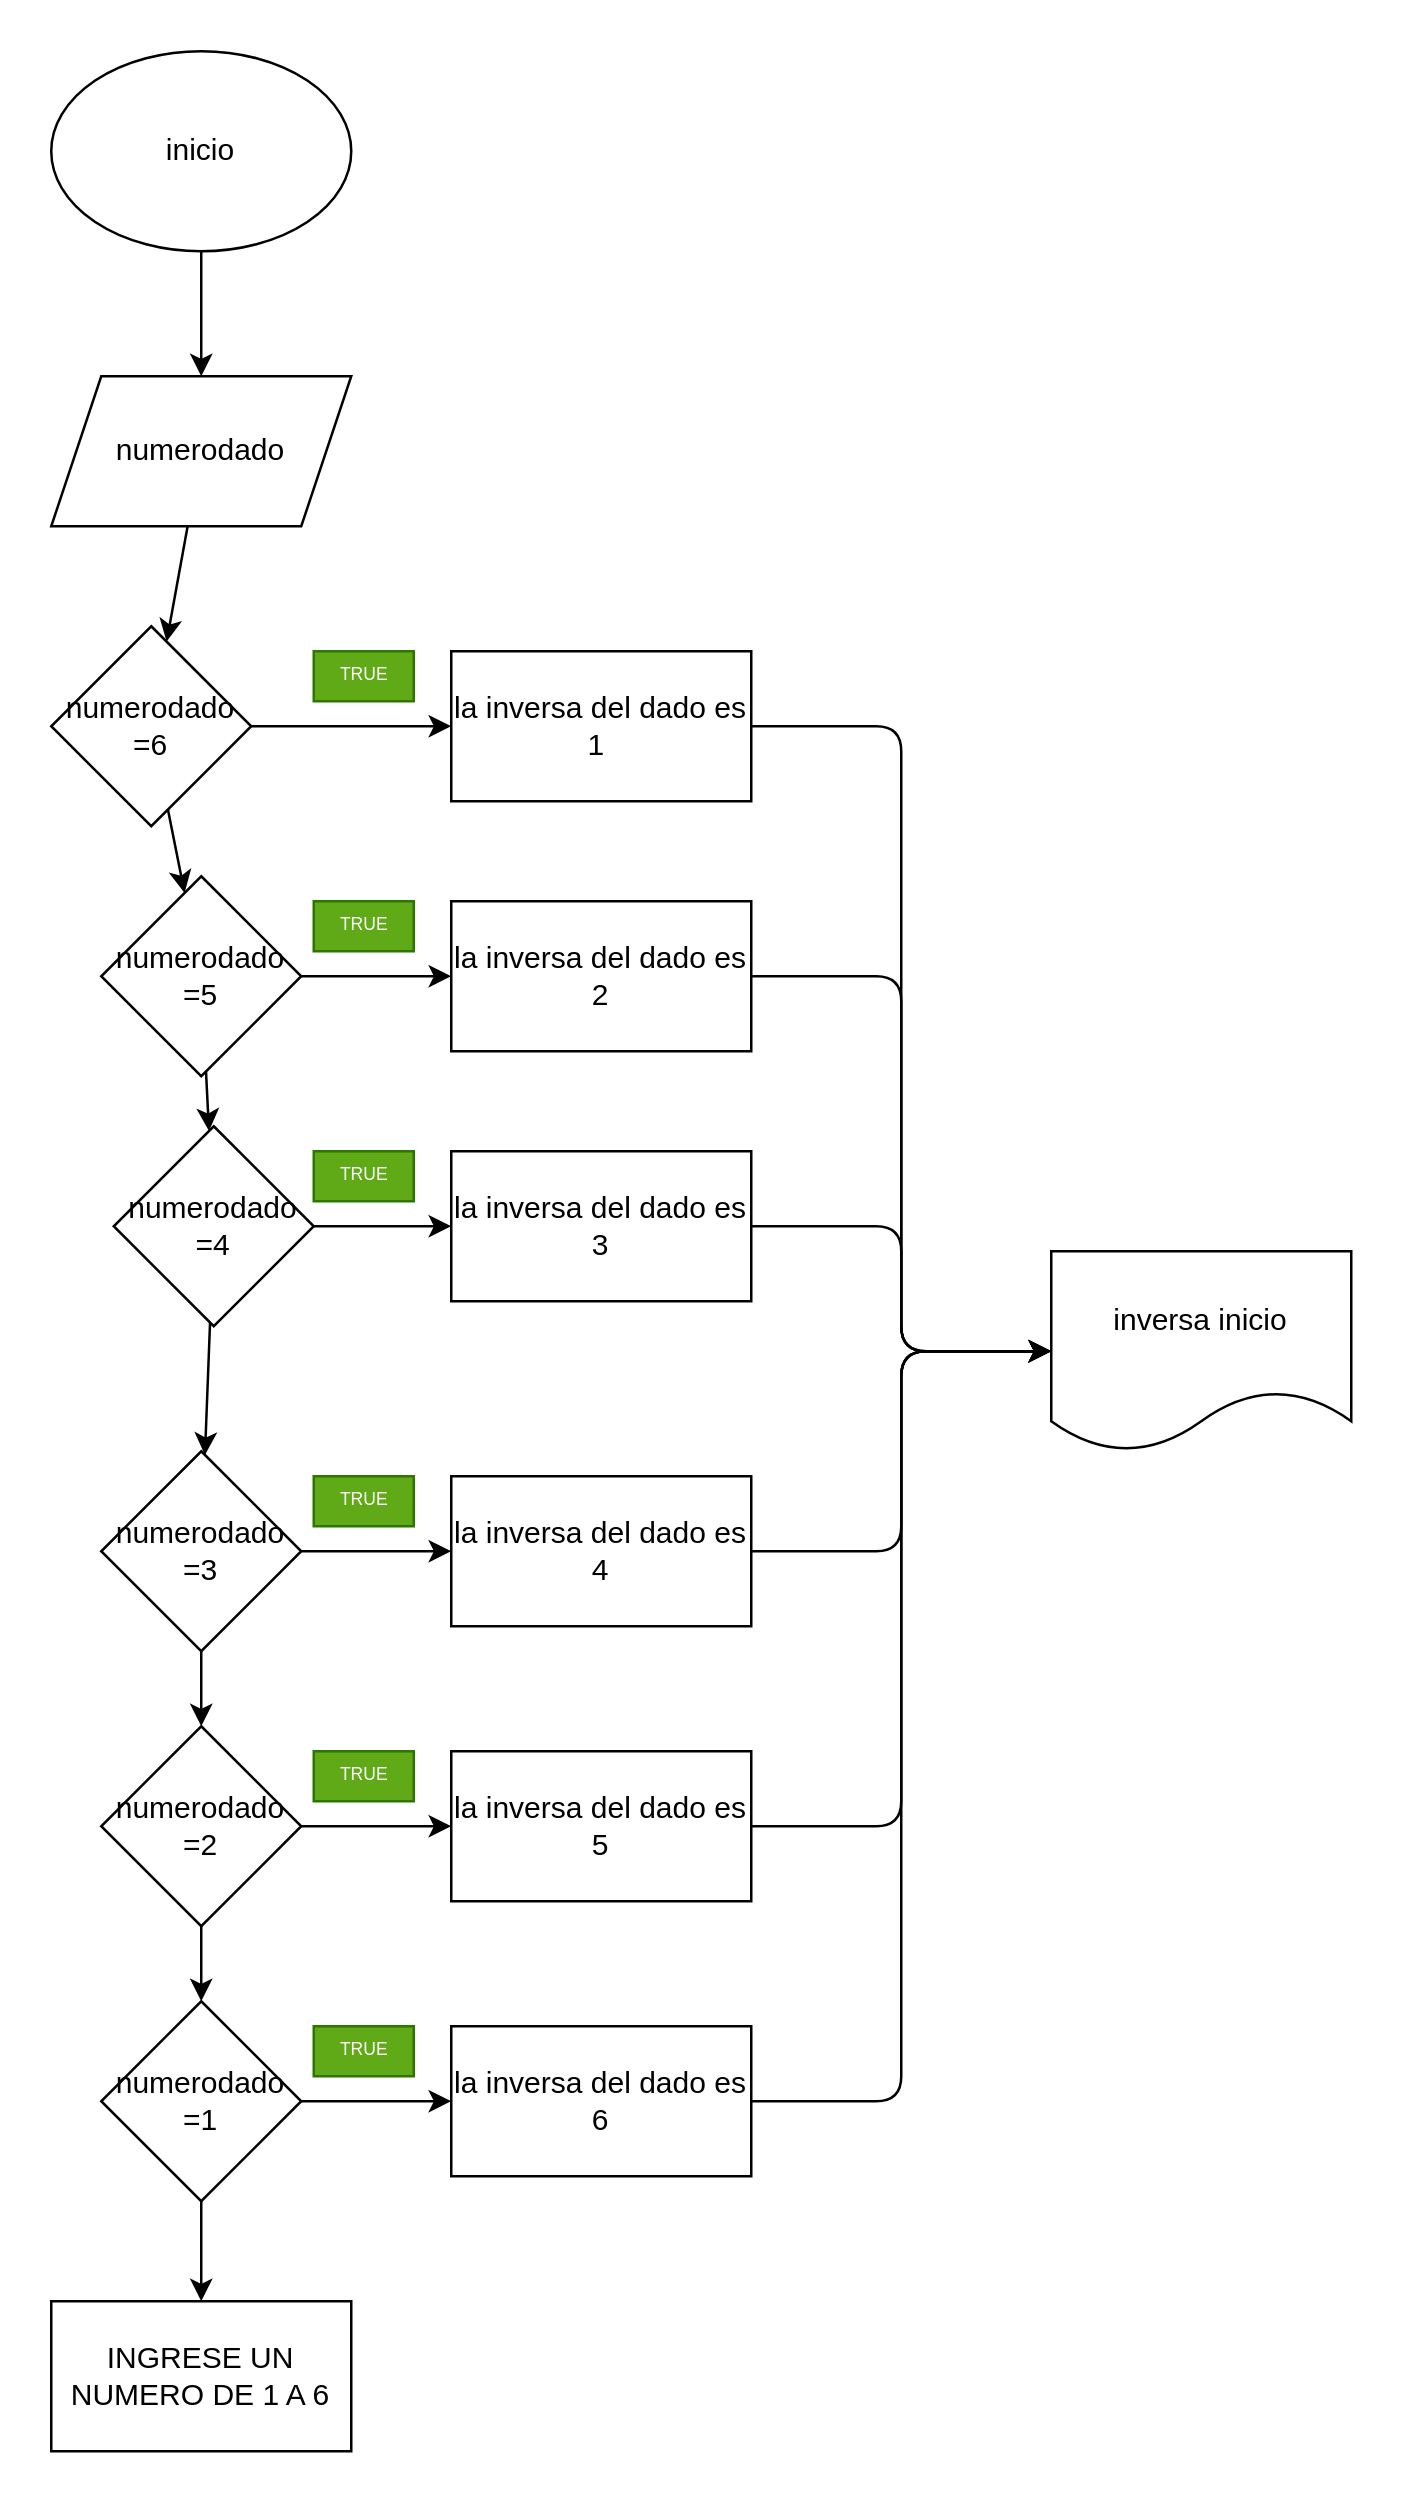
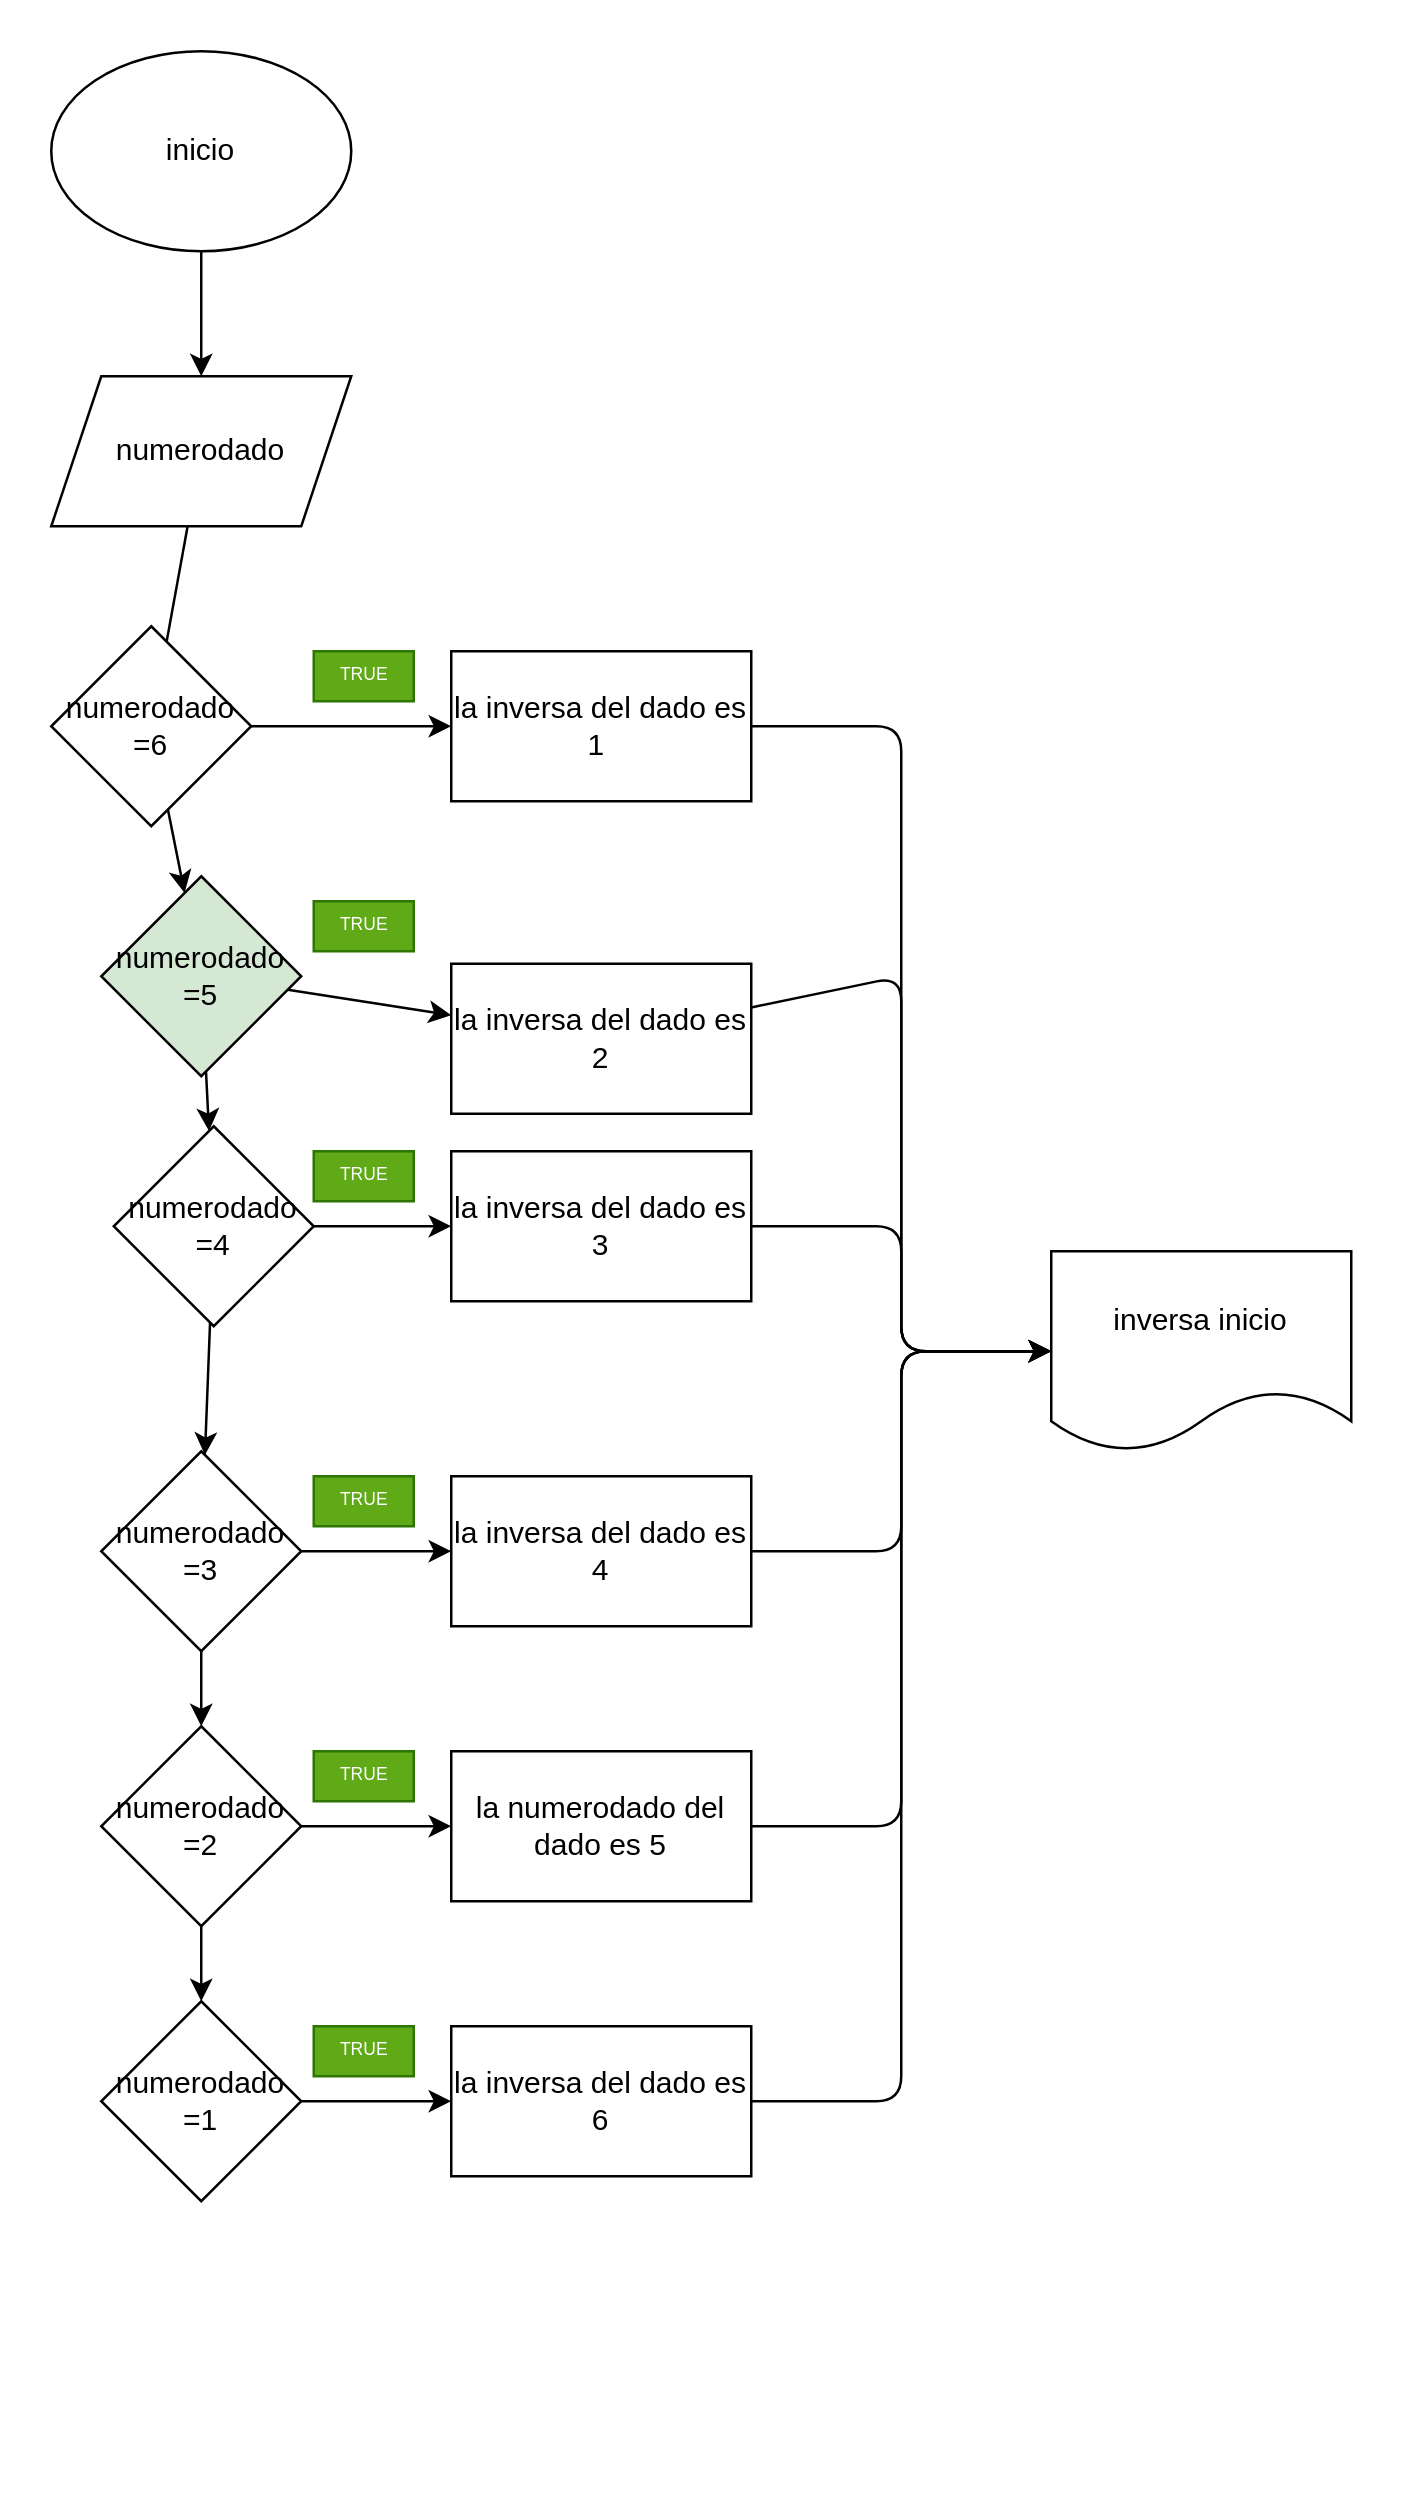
  <mxCell id="0" />
  <mxCell id="1" parent="0" />
  <mxCell id="2" value="" style="edgeStyle=none;html=1;" edge="1" parent="1" source="3" target="5"><mxGeometry relative="1" as="geometry" /></mxCell>
  <mxCell id="3" value="inicio" style="ellipse;whiteSpace=wrap;html=1;" vertex="1" parent="1"><mxGeometry x="20" y="20" width="120" height="80" as="geometry" /></mxCell>
- <mxCell id="4" value="" style="edgeStyle=none;html=1;" edge="1" parent="1" source="5" target="8"><mxGeometry relative="1" as="geometry" /></mxCell>
+ <mxCell id="4" value="" style="edgeStyle=none;html=1;endArrow=none;" edge="1" parent="1" source="5" target="8"><mxGeometry relative="1" as="geometry" /></mxCell>
  <mxCell id="5" value="numerodado" style="shape=parallelogram;perimeter=parallelogramPerimeter;whiteSpace=wrap;html=1;fixedSize=1;" vertex="1" parent="1"><mxGeometry x="20" y="150" width="120" height="60" as="geometry" /></mxCell>
  <mxCell id="6" value="" style="edgeStyle=none;html=1;" edge="1" parent="1" source="8" target="10"><mxGeometry relative="1" as="geometry" /></mxCell>
  <mxCell id="7" value="" style="edgeStyle=none;html=1;" edge="1" parent="1" source="8" target="13"><mxGeometry relative="1" as="geometry"><Array as="points" /></mxGeometry></mxCell>
  <mxCell id="8" value="numerodado =6" style="rhombus;whiteSpace=wrap;html=1;" vertex="1" parent="1"><mxGeometry x="20" y="250" width="80" height="80" as="geometry" /></mxCell>
  <mxCell id="9" value="" style="edgeStyle=none;html=1;fontSize=7;entryX=0;entryY=0.5;entryDx=0;entryDy=0;" edge="1" parent="1" source="10" target="43"><mxGeometry relative="1" as="geometry"><Array as="points"><mxPoint x="360" y="290" /><mxPoint x="360" y="540" /></Array></mxGeometry></mxCell>
  <mxCell id="10" value="la inversa del dado es 1&amp;nbsp;" style="whiteSpace=wrap;html=1;" vertex="1" parent="1"><mxGeometry x="180" y="260" width="120" height="60" as="geometry" /></mxCell>
  <mxCell id="11" value="" style="edgeStyle=none;html=1;" edge="1" parent="1" source="13" target="15"><mxGeometry relative="1" as="geometry" /></mxCell>
  <mxCell id="12" value="" style="edgeStyle=none;html=1;" edge="1" parent="1" source="13" target="18"><mxGeometry relative="1" as="geometry" /></mxCell>
- <mxCell id="13" value="numerodado =5" style="rhombus;whiteSpace=wrap;html=1;" vertex="1" parent="1"><mxGeometry x="40" y="350" width="80" height="80" as="geometry" /></mxCell>
+ <mxCell id="13" value="numerodado =5" style="rhombus;whiteSpace=wrap;html=1;fillColor=#d5e8d4;" vertex="1" parent="1"><mxGeometry x="40" y="350" width="80" height="80" as="geometry" /></mxCell>
  <mxCell id="14" style="edgeStyle=none;html=1;fontSize=7;" edge="1" parent="1" source="15"><mxGeometry relative="1" as="geometry"><mxPoint x="420" y="540" as="targetPoint" /><Array as="points"><mxPoint x="360" y="390" /><mxPoint x="360" y="540" /></Array></mxGeometry></mxCell>
- <mxCell id="15" value="la inversa del dado es 2" style="rounded=0;whiteSpace=wrap;html=1;" vertex="1" parent="1"><mxGeometry x="180" y="360" width="120" height="60" as="geometry" /></mxCell>
+ <mxCell id="15" value="la inversa del dado es 2" style="rounded=0;whiteSpace=wrap;html=1;" vertex="1" parent="1"><mxGeometry x="180" y="385" width="120" height="60" as="geometry" /></mxCell>
  <mxCell id="16" value="" style="edgeStyle=none;html=1;" edge="1" parent="1" source="18" target="21"><mxGeometry relative="1" as="geometry" /></mxCell>
  <mxCell id="17" value="" style="edgeStyle=none;html=1;" edge="1" parent="1" source="18" target="29"><mxGeometry relative="1" as="geometry" /></mxCell>
  <mxCell id="18" value="numerodado =4" style="rhombus;whiteSpace=wrap;html=1;" vertex="1" parent="1"><mxGeometry x="45" y="450" width="80" height="80" as="geometry" /></mxCell>
  <mxCell id="19" value="" style="edgeStyle=none;html=1;" edge="1" parent="1" source="21" target="24"><mxGeometry relative="1" as="geometry" /></mxCell>
  <mxCell id="20" value="" style="edgeStyle=none;html=1;" edge="1" parent="1" source="21" target="31"><mxGeometry relative="1" as="geometry" /></mxCell>
  <mxCell id="21" value="numerodado =3" style="rhombus;whiteSpace=wrap;html=1;" vertex="1" parent="1"><mxGeometry x="40" y="580" width="80" height="80" as="geometry" /></mxCell>
  <mxCell id="22" value="" style="edgeStyle=none;html=1;" edge="1" parent="1" source="24" target="27"><mxGeometry relative="1" as="geometry" /></mxCell>
  <mxCell id="23" value="" style="edgeStyle=none;html=1;" edge="1" parent="1" source="24" target="33"><mxGeometry relative="1" as="geometry" /></mxCell>
  <mxCell id="24" value="numerodado =2" style="rhombus;whiteSpace=wrap;html=1;" vertex="1" parent="1"><mxGeometry x="40" y="690" width="80" height="80" as="geometry" /></mxCell>
  <mxCell id="25" value="" style="edgeStyle=none;html=1;" edge="1" parent="1" source="27" target="35"><mxGeometry relative="1" as="geometry" /></mxCell>
- <mxCell id="26" value="" style="edgeStyle=none;html=1;fontSize=7;" edge="1" parent="1" source="27" target="42"><mxGeometry relative="1" as="geometry" /></mxCell>
  <mxCell id="27" value="numerodado =1" style="rhombus;whiteSpace=wrap;html=1;" vertex="1" parent="1"><mxGeometry x="40" y="800" width="80" height="80" as="geometry" /></mxCell>
  <mxCell id="28" style="edgeStyle=none;html=1;entryX=0;entryY=0.5;entryDx=0;entryDy=0;fontSize=7;" edge="1" parent="1" source="29" target="43"><mxGeometry relative="1" as="geometry"><Array as="points"><mxPoint x="360" y="490" /><mxPoint x="360" y="540" /></Array></mxGeometry></mxCell>
  <mxCell id="29" value="la inversa del dado es 3" style="rounded=0;whiteSpace=wrap;html=1;" vertex="1" parent="1"><mxGeometry x="180" y="460" width="120" height="60" as="geometry" /></mxCell>
  <mxCell id="30" style="edgeStyle=none;html=1;entryX=0;entryY=0.5;entryDx=0;entryDy=0;fontSize=7;" edge="1" parent="1" source="31" target="43"><mxGeometry relative="1" as="geometry"><Array as="points"><mxPoint x="360" y="620" /><mxPoint x="360" y="540" /></Array></mxGeometry></mxCell>
  <mxCell id="31" value="la inversa del dado es 4" style="rounded=0;whiteSpace=wrap;html=1;" vertex="1" parent="1"><mxGeometry x="180" y="590" width="120" height="60" as="geometry" /></mxCell>
  <mxCell id="32" style="edgeStyle=none;html=1;exitX=1;exitY=0.5;exitDx=0;exitDy=0;entryX=0;entryY=0.5;entryDx=0;entryDy=0;fontSize=7;" edge="1" parent="1" source="33" target="43"><mxGeometry relative="1" as="geometry"><Array as="points"><mxPoint x="360" y="730" /><mxPoint x="360" y="540" /></Array></mxGeometry></mxCell>
- <mxCell id="33" value="la inversa del dado es 5" style="rounded=0;whiteSpace=wrap;html=1;" vertex="1" parent="1"><mxGeometry x="180" y="700" width="120" height="60" as="geometry" /></mxCell>
+ <mxCell id="33" value="la numerodado del dado es 5" style="rounded=0;whiteSpace=wrap;html=1;" vertex="1" parent="1"><mxGeometry x="180" y="700" width="120" height="60" as="geometry" /></mxCell>
  <mxCell id="34" style="edgeStyle=none;html=1;fontSize=7;entryX=0;entryY=0.5;entryDx=0;entryDy=0;" edge="1" parent="1" source="35" target="43"><mxGeometry relative="1" as="geometry"><Array as="points"><mxPoint x="360" y="840" /><mxPoint x="360" y="540" /></Array></mxGeometry></mxCell>
  <mxCell id="35" value="la inversa del dado es 6" style="rounded=0;whiteSpace=wrap;html=1;" vertex="1" parent="1"><mxGeometry x="180" y="810" width="120" height="60" as="geometry" /></mxCell>
  <mxCell id="36" value="TRUE" style="text;html=1;align=center;verticalAlign=middle;resizable=0;points=[];autosize=1;strokeColor=#2D7600;fillColor=#60a917;fontColor=#ffffff;fontSize=7;" vertex="1" parent="1"><mxGeometry x="125" y="260" width="40" height="20" as="geometry" /></mxCell>
  <mxCell id="37" value="TRUE" style="text;html=1;align=center;verticalAlign=middle;resizable=0;points=[];autosize=1;strokeColor=#2D7600;fillColor=#60a917;fontColor=#ffffff;fontSize=7;" vertex="1" parent="1"><mxGeometry x="125" y="360" width="40" height="20" as="geometry" /></mxCell>
  <mxCell id="38" value="TRUE" style="text;html=1;align=center;verticalAlign=middle;resizable=0;points=[];autosize=1;strokeColor=#2D7600;fillColor=#60a917;fontColor=#ffffff;fontSize=7;" vertex="1" parent="1"><mxGeometry x="125" y="460" width="40" height="20" as="geometry" /></mxCell>
  <mxCell id="39" value="TRUE" style="text;html=1;align=center;verticalAlign=middle;resizable=0;points=[];autosize=1;strokeColor=#2D7600;fillColor=#60a917;fontColor=#ffffff;fontSize=7;" vertex="1" parent="1"><mxGeometry x="125" y="590" width="40" height="20" as="geometry" /></mxCell>
  <mxCell id="40" value="TRUE" style="text;html=1;align=center;verticalAlign=middle;resizable=0;points=[];autosize=1;strokeColor=#2D7600;fillColor=#60a917;fontColor=#ffffff;fontSize=7;" vertex="1" parent="1"><mxGeometry x="125" y="700" width="40" height="20" as="geometry" /></mxCell>
  <mxCell id="41" value="TRUE" style="text;html=1;align=center;verticalAlign=middle;resizable=0;points=[];autosize=1;strokeColor=#2D7600;fillColor=#60a917;fontColor=#ffffff;fontSize=7;" vertex="1" parent="1"><mxGeometry x="125" y="810" width="40" height="20" as="geometry" /></mxCell>
- <mxCell id="42" value="INGRESE UN NUMERO DE 1 A 6" style="whiteSpace=wrap;html=1;" vertex="1" parent="1"><mxGeometry x="20" y="920" width="120" height="60" as="geometry" /></mxCell>
  <mxCell id="43" value="inversa inicio" style="shape=document;whiteSpace=wrap;html=1;boundedLbl=1;" vertex="1" parent="1"><mxGeometry x="420" y="500" width="120" height="80" as="geometry" /></mxCell>
